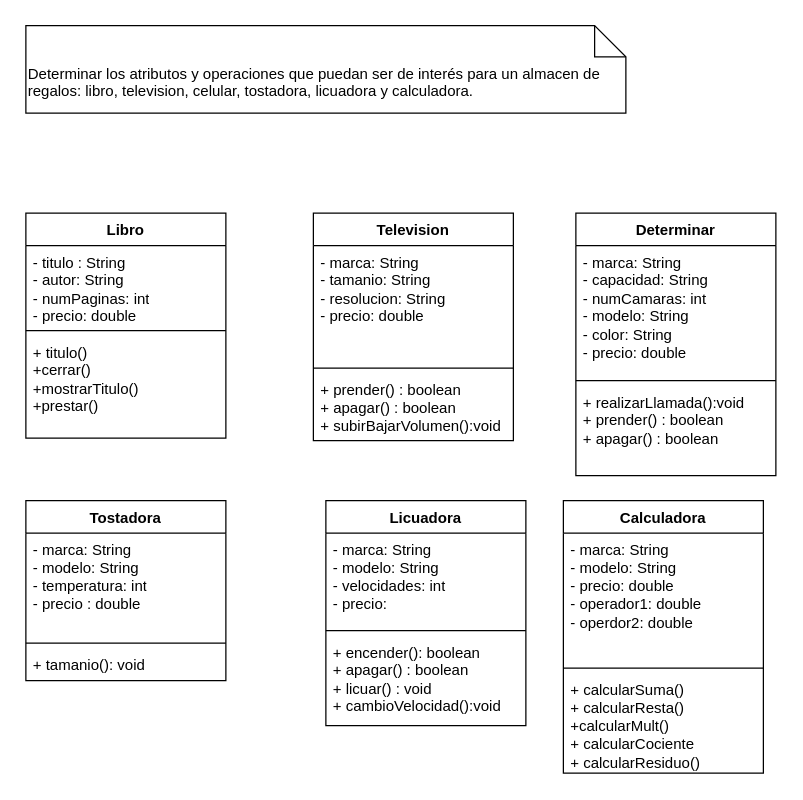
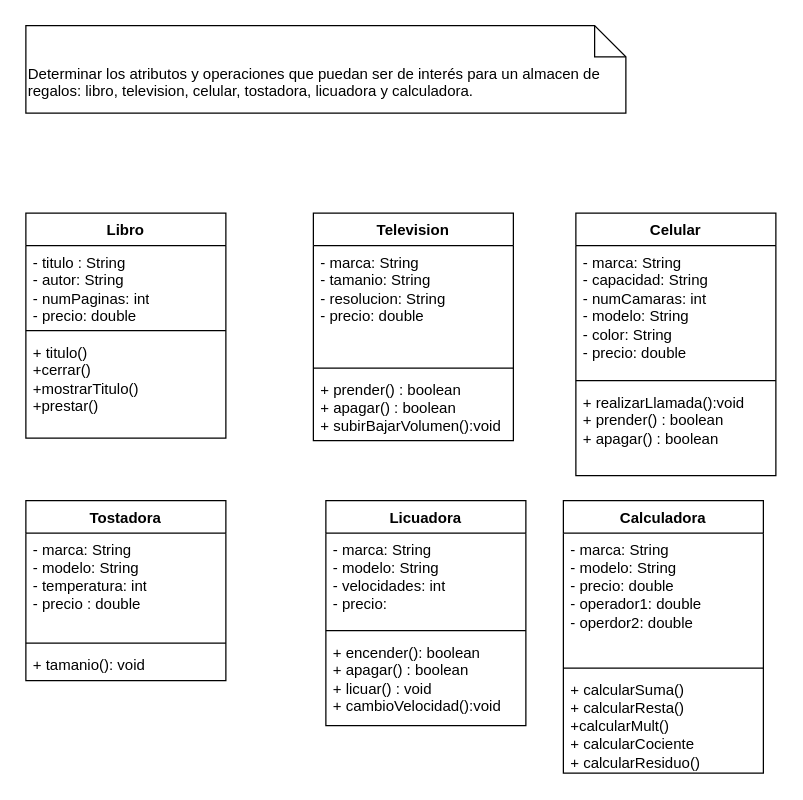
  <mxCell id="0" />
  <mxCell id="1" parent="0" />
  <mxCell id="2" value="Determinar los atributos y operaciones que puedan ser de interés para un almacen de regalos: libro, television, celular, tostadora, licuadora y calculadora." style="shape=note2;boundedLbl=1;whiteSpace=wrap;html=1;size=25;verticalAlign=top;align=left;" parent="1" vertex="1"><mxGeometry x="20" y="20" width="480" height="70" as="geometry" /></mxCell>
  <mxCell id="3" value="Libro" style="swimlane;fontStyle=1;align=center;verticalAlign=top;childLayout=stackLayout;horizontal=1;startSize=26;horizontalStack=0;resizeParent=1;resizeParentMax=0;resizeLast=0;collapsible=1;marginBottom=0;whiteSpace=wrap;html=1;" parent="1" vertex="1"><mxGeometry x="20" y="170" width="160" height="180" as="geometry" /></mxCell>
  <mxCell id="4" value="- titulo : String&lt;div&gt;- autor: String&lt;/div&gt;&lt;div&gt;- numPaginas: int&lt;/div&gt;&lt;div&gt;- precio: double&lt;/div&gt;" style="text;strokeColor=none;fillColor=none;align=left;verticalAlign=top;spacingLeft=4;spacingRight=4;overflow=hidden;rotatable=0;points=[[0,0.5],[1,0.5]];portConstraint=eastwest;whiteSpace=wrap;html=1;" parent="3" vertex="1"><mxGeometry y="26" width="160" height="64" as="geometry" /></mxCell>
  <mxCell id="5" value="" style="line;strokeWidth=1;fillColor=none;align=left;verticalAlign=middle;spacingTop=-1;spacingLeft=3;spacingRight=3;rotatable=0;labelPosition=right;points=[];portConstraint=eastwest;strokeColor=inherit;" parent="3" vertex="1"><mxGeometry y="90" width="160" height="8" as="geometry" /></mxCell>
  <mxCell id="6" value="+ titulo()&lt;div&gt;+cerrar()&lt;/div&gt;&lt;div&gt;+mostrarTitulo()&lt;/div&gt;&lt;div&gt;+prestar()&lt;/div&gt;" style="text;strokeColor=none;fillColor=none;align=left;verticalAlign=top;spacingLeft=4;spacingRight=4;overflow=hidden;rotatable=0;points=[[0,0.5],[1,0.5]];portConstraint=eastwest;whiteSpace=wrap;html=1;" parent="3" vertex="1"><mxGeometry y="98" width="160" height="82" as="geometry" /></mxCell>
  <mxCell id="7" value="Television" style="swimlane;fontStyle=1;align=center;verticalAlign=top;childLayout=stackLayout;horizontal=1;startSize=26;horizontalStack=0;resizeParent=1;resizeParentMax=0;resizeLast=0;collapsible=1;marginBottom=0;whiteSpace=wrap;html=1;" parent="1" vertex="1"><mxGeometry x="250" y="170" width="160" height="182" as="geometry" /></mxCell>
  <mxCell id="8" value="- marca: &lt;span style=&quot;background-color: initial;&quot;&gt;String&lt;/span&gt;&lt;div&gt;&lt;span style=&quot;background-color: initial;&quot;&gt;- tamanio: String&lt;/span&gt;&lt;/div&gt;&lt;div&gt;&lt;span style=&quot;background-color: initial;&quot;&gt;- resolucion: String&lt;/span&gt;&lt;/div&gt;&lt;div&gt;&lt;span style=&quot;background-color: initial;&quot;&gt;- precio: double&lt;/span&gt;&lt;/div&gt;" style="text;strokeColor=none;fillColor=none;align=left;verticalAlign=top;spacingLeft=4;spacingRight=4;overflow=hidden;rotatable=0;points=[[0,0.5],[1,0.5]];portConstraint=eastwest;whiteSpace=wrap;html=1;" parent="7" vertex="1"><mxGeometry y="26" width="160" height="94" as="geometry" /></mxCell>
  <mxCell id="9" value="" style="line;strokeWidth=1;fillColor=none;align=left;verticalAlign=middle;spacingTop=-1;spacingLeft=3;spacingRight=3;rotatable=0;labelPosition=right;points=[];portConstraint=eastwest;strokeColor=inherit;" parent="7" vertex="1"><mxGeometry y="120" width="160" height="8" as="geometry" /></mxCell>
  <mxCell id="10" value="+ prender() : boolean&lt;div&gt;+ apagar() : boolean&lt;/div&gt;&lt;div&gt;+ subirBajarVolumen():void&lt;/div&gt;" style="text;strokeColor=none;fillColor=none;align=left;verticalAlign=top;spacingLeft=4;spacingRight=4;overflow=hidden;rotatable=0;points=[[0,0.5],[1,0.5]];portConstraint=eastwest;whiteSpace=wrap;html=1;" parent="7" vertex="1"><mxGeometry y="128" width="160" height="54" as="geometry" /></mxCell>
- <mxCell id="11" value="Determinar" style="swimlane;fontStyle=1;align=center;verticalAlign=top;childLayout=stackLayout;horizontal=1;startSize=26;horizontalStack=0;resizeParent=1;resizeParentMax=0;resizeLast=0;collapsible=1;marginBottom=0;whiteSpace=wrap;html=1;" parent="1" vertex="1"><mxGeometry x="460" y="170" width="160" height="210" as="geometry" /></mxCell>
+ <mxCell id="11" value="Celular" style="swimlane;fontStyle=1;align=center;verticalAlign=top;childLayout=stackLayout;horizontal=1;startSize=26;horizontalStack=0;resizeParent=1;resizeParentMax=0;resizeLast=0;collapsible=1;marginBottom=0;whiteSpace=wrap;html=1;" parent="1" vertex="1"><mxGeometry x="460" y="170" width="160" height="210" as="geometry" /></mxCell>
  <mxCell id="12" value="- marca: String&lt;div&gt;- capacidad: String&lt;/div&gt;&lt;div&gt;- numCamaras: int&lt;/div&gt;&lt;div&gt;- modelo: String&lt;/div&gt;&lt;div&gt;- color: String&lt;/div&gt;&lt;div&gt;- precio: double&lt;/div&gt;" style="text;strokeColor=none;fillColor=none;align=left;verticalAlign=top;spacingLeft=4;spacingRight=4;overflow=hidden;rotatable=0;points=[[0,0.5],[1,0.5]];portConstraint=eastwest;whiteSpace=wrap;html=1;" parent="11" vertex="1"><mxGeometry y="26" width="160" height="104" as="geometry" /></mxCell>
  <mxCell id="13" value="" style="line;strokeWidth=1;fillColor=none;align=left;verticalAlign=middle;spacingTop=-1;spacingLeft=3;spacingRight=3;rotatable=0;labelPosition=right;points=[];portConstraint=eastwest;strokeColor=inherit;" parent="11" vertex="1"><mxGeometry y="130" width="160" height="8" as="geometry" /></mxCell>
  <mxCell id="14" value="+ realizarLlamada():void&lt;div&gt;+ prender() : boolean&lt;/div&gt;&lt;div&gt;+ apagar() : boolean&lt;/div&gt;" style="text;strokeColor=none;fillColor=none;align=left;verticalAlign=top;spacingLeft=4;spacingRight=4;overflow=hidden;rotatable=0;points=[[0,0.5],[1,0.5]];portConstraint=eastwest;whiteSpace=wrap;html=1;" parent="11" vertex="1"><mxGeometry y="138" width="160" height="72" as="geometry" /></mxCell>
  <mxCell id="15" value="Tostadora&lt;span style=&quot;color: rgba(0, 0, 0, 0); font-family: monospace; font-size: 0px; font-weight: 400; text-align: start; text-wrap: nowrap;&quot;&gt;%3CmxGraphModel%3E%3Croot%3E%3CmxCell%20id%3D%220%22%2F%3E%3CmxCell%20id%3D%221%22%20parent%3D%220%22%2F%3E%3CmxCell%20id%3D%222%22%20value%3D%22Libro%22%20style%3D%22swimlane%3BfontStyle%3D1%3Balign%3Dcenter%3BverticalAlign%3Dtop%3BchildLayout%3DstackLayout%3Bhorizontal%3D1%3BstartSize%3D26%3BhorizontalStack%3D0%3BresizeParent%3D1%3BresizeParentMax%3D0%3BresizeLast%3D0%3Bcollapsible%3D1%3BmarginBottom%3D0%3BwhiteSpace%3Dwrap%3Bhtml%3D1%3B%22%20vertex%3D%221%22%20parent%3D%221%22%3E%3CmxGeometry%20x%3D%2280%22%20y%3D%22160%22%20width%3D%22160%22%20height%3D%2286%22%20as%3D%22geometry%22%2F%3E%3C%2FmxCell%3E%3CmxCell%20id%3D%223%22%20value%3D%22%2B%20field%3A%20type%22%20style%3D%22text%3BstrokeColor%3Dnone%3BfillColor%3Dnone%3Balign%3Dleft%3BverticalAlign%3Dtop%3BspacingLeft%3D4%3BspacingRight%3D4%3Boverflow%3Dhidden%3Brotatable%3D0%3Bpoints%3D%5B%5B0%2C0.5%5D%2C%5B1%2C0.5%5D%5D%3BportConstraint%3Deastwest%3BwhiteSpace%3Dwrap%3Bhtml%3D1%3B%22%20vertex%3D%221%22%20parent%3D%222%22%3E%3CmxGeometry%20y%3D%2226%22%20width%3D%22160%22%20height%3D%2226%22%20as%3D%22geometry%22%2F%3E%3C%2FmxCell%3E%3CmxCell%20id%3D%224%22%20value%3D%22%22%20style%3D%22line%3BstrokeWidth%3D1%3BfillColor%3Dnone%3Balign%3Dleft%3BverticalAlign%3Dmiddle%3BspacingTop%3D-1%3BspacingLeft%3D3%3BspacingRight%3D3%3Brotatable%3D0%3BlabelPosition%3Dright%3Bpoints%3D%5B%5D%3BportConstraint%3Deastwest%3BstrokeColor%3Dinherit%3B%22%20vertex%3D%221%22%20parent%3D%222%22%3E%3CmxGeometry%20y%3D%2252%22%20width%3D%22160%22%20height%3D%228%22%20as%3D%22geometry%22%2F%3E%3C%2FmxCell%3E%3CmxCell%20id%3D%225%22%20value%3D%22%2B%20method(type)%3A%20type%22%20style%3D%22text%3BstrokeColor%3Dnone%3BfillColor%3Dnone%3Balign%3Dleft%3BverticalAlign%3Dtop%3BspacingLeft%3D4%3BspacingRight%3D4%3Boverflow%3Dhidden%3Brotatable%3D0%3Bpoints%3D%5B%5B0%2C0.5%5D%2C%5B1%2C0.5%5D%5D%3BportConstraint%3Deastwest%3BwhiteSpace%3Dwrap%3Bhtml%3D1%3B%22%20vertex%3D%221%22%20parent%3D%222%22%3E%3CmxGeometry%20y%3D%2260%22%20width%3D%22160%22%20height%3D%2226%22%20as%3D%22geometry%22%2F%3E%3C%2FmxCell%3E%3C%2Froot%3E%3C%2FmxGraphModel%3E&lt;/span&gt;" style="swimlane;fontStyle=1;align=center;verticalAlign=top;childLayout=stackLayout;horizontal=1;startSize=26;horizontalStack=0;resizeParent=1;resizeParentMax=0;resizeLast=0;collapsible=1;marginBottom=0;whiteSpace=wrap;html=1;" parent="1" vertex="1"><mxGeometry x="20" y="400" width="160" height="144" as="geometry" /></mxCell>
  <mxCell id="16" value="- marca: String&lt;br&gt;- modelo: String&lt;br&gt;- temperatura: int&lt;br&gt;- precio : double" style="text;strokeColor=none;fillColor=none;align=left;verticalAlign=top;spacingLeft=4;spacingRight=4;overflow=hidden;rotatable=0;points=[[0,0.5],[1,0.5]];portConstraint=eastwest;whiteSpace=wrap;html=1;" parent="15" vertex="1"><mxGeometry y="26" width="160" height="84" as="geometry" /></mxCell>
  <mxCell id="17" value="" style="line;strokeWidth=1;fillColor=none;align=left;verticalAlign=middle;spacingTop=-1;spacingLeft=3;spacingRight=3;rotatable=0;labelPosition=right;points=[];portConstraint=eastwest;strokeColor=inherit;" parent="15" vertex="1"><mxGeometry y="110" width="160" height="8" as="geometry" /></mxCell>
  <mxCell id="18" value="+ tamanio(): void" style="text;strokeColor=none;fillColor=none;align=left;verticalAlign=top;spacingLeft=4;spacingRight=4;overflow=hidden;rotatable=0;points=[[0,0.5],[1,0.5]];portConstraint=eastwest;whiteSpace=wrap;html=1;" parent="15" vertex="1"><mxGeometry y="118" width="160" height="26" as="geometry" /></mxCell>
  <mxCell id="19" value="Licuadora" style="swimlane;fontStyle=1;align=center;verticalAlign=top;childLayout=stackLayout;horizontal=1;startSize=26;horizontalStack=0;resizeParent=1;resizeParentMax=0;resizeLast=0;collapsible=1;marginBottom=0;whiteSpace=wrap;html=1;" parent="1" vertex="1"><mxGeometry x="260" y="400" width="160" height="180" as="geometry" /></mxCell>
  <mxCell id="20" value="- marca: String&lt;br&gt;- modelo: String&lt;br&gt;- velocidades: int&lt;br&gt;- precio:" style="text;strokeColor=none;fillColor=none;align=left;verticalAlign=top;spacingLeft=4;spacingRight=4;overflow=hidden;rotatable=0;points=[[0,0.5],[1,0.5]];portConstraint=eastwest;whiteSpace=wrap;html=1;" parent="19" vertex="1"><mxGeometry y="26" width="160" height="74" as="geometry" /></mxCell>
  <mxCell id="21" value="" style="line;strokeWidth=1;fillColor=none;align=left;verticalAlign=middle;spacingTop=-1;spacingLeft=3;spacingRight=3;rotatable=0;labelPosition=right;points=[];portConstraint=eastwest;strokeColor=inherit;" parent="19" vertex="1"><mxGeometry y="100" width="160" height="8" as="geometry" /></mxCell>
  <mxCell id="22" value="+ encender(): boolean&lt;br&gt;+ apagar() : boolean&lt;br&gt;+ licuar() : void&lt;br&gt;+ cambioVelocidad():void" style="text;strokeColor=none;fillColor=none;align=left;verticalAlign=top;spacingLeft=4;spacingRight=4;overflow=hidden;rotatable=0;points=[[0,0.5],[1,0.5]];portConstraint=eastwest;whiteSpace=wrap;html=1;" parent="19" vertex="1"><mxGeometry y="108" width="160" height="72" as="geometry" /></mxCell>
  <mxCell id="23" value="Calculadora" style="swimlane;fontStyle=1;align=center;verticalAlign=top;childLayout=stackLayout;horizontal=1;startSize=26;horizontalStack=0;resizeParent=1;resizeParentMax=0;resizeLast=0;collapsible=1;marginBottom=0;whiteSpace=wrap;html=1;" parent="1" vertex="1"><mxGeometry x="450" y="400" width="160" height="218" as="geometry" /></mxCell>
  <mxCell id="24" value="- marca: String&lt;br&gt;- modelo: String&lt;br&gt;- precio: double&lt;br&gt;- operador1: double&lt;br&gt;- operdor2: double" style="text;strokeColor=none;fillColor=none;align=left;verticalAlign=top;spacingLeft=4;spacingRight=4;overflow=hidden;rotatable=0;points=[[0,0.5],[1,0.5]];portConstraint=eastwest;whiteSpace=wrap;html=1;" parent="23" vertex="1"><mxGeometry y="26" width="160" height="104" as="geometry" /></mxCell>
  <mxCell id="25" value="" style="line;strokeWidth=1;fillColor=none;align=left;verticalAlign=middle;spacingTop=-1;spacingLeft=3;spacingRight=3;rotatable=0;labelPosition=right;points=[];portConstraint=eastwest;strokeColor=inherit;" parent="23" vertex="1"><mxGeometry y="130" width="160" height="8" as="geometry" /></mxCell>
  <mxCell id="26" value="+ calcularSuma()&lt;br&gt;+ calcularResta()&lt;br&gt;+calcularMult()&lt;br&gt;+ calcularCociente&lt;br&gt;+ calcularResiduo()" style="text;strokeColor=none;fillColor=none;align=left;verticalAlign=top;spacingLeft=4;spacingRight=4;overflow=hidden;rotatable=0;points=[[0,0.5],[1,0.5]];portConstraint=eastwest;whiteSpace=wrap;html=1;" parent="23" vertex="1"><mxGeometry y="138" width="160" height="80" as="geometry" /></mxCell>
